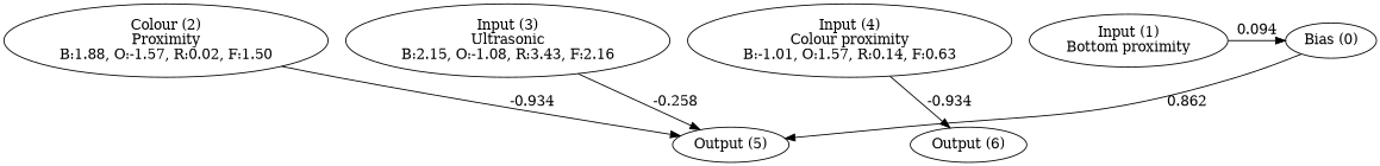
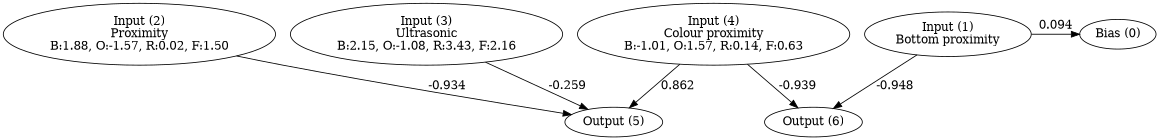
  digraph {
    n1 [label="Bias (0)"]
    n2 [label="Input (1)\nBottom proximity"]
-   n3 [label="Colour (2)\nProximity\nB:1.88, O:-1.57, R:0.02, F:1.50"]
+   n3 [label="Input (2)\nProximity\nB:1.88, O:-1.57, R:0.02, F:1.50"]
    n4 [label="Input (3)\nUltrasonic\nB:2.15, O:-1.08, R:3.43, F:2.16"]
    n5 [label="Input (4)\nColour proximity\nB:-1.01, O:1.57, R:0.14, F:0.63"]
    n6 [label="Output (5)"]
    n7 [label="Output (6)"]
    subgraph sub_1 {
      rank=same
      n1
      n2
      n3
      n4
      n5
    }
    subgraph sub_2 {
      rank=same
      n6
      n7
    }
-   n1 -> n6 [label=0.862]
+   n5 -> n6 [label=0.862]
    n2 -> n1 [label=0.094]
+   n2 -> n7 [label=-0.948]
    n3 -> n6 [label=-0.934]
-   n4 -> n6 [label=-0.258]
-   n5 -> n7 [label=-0.934]
+   n4 -> n6 [label=-0.259]
+   n5 -> n7 [label=-0.939]
  }
